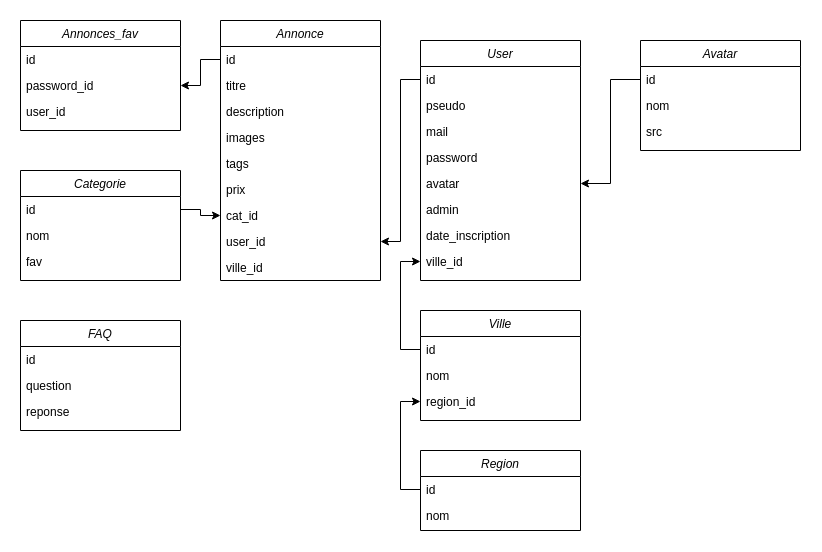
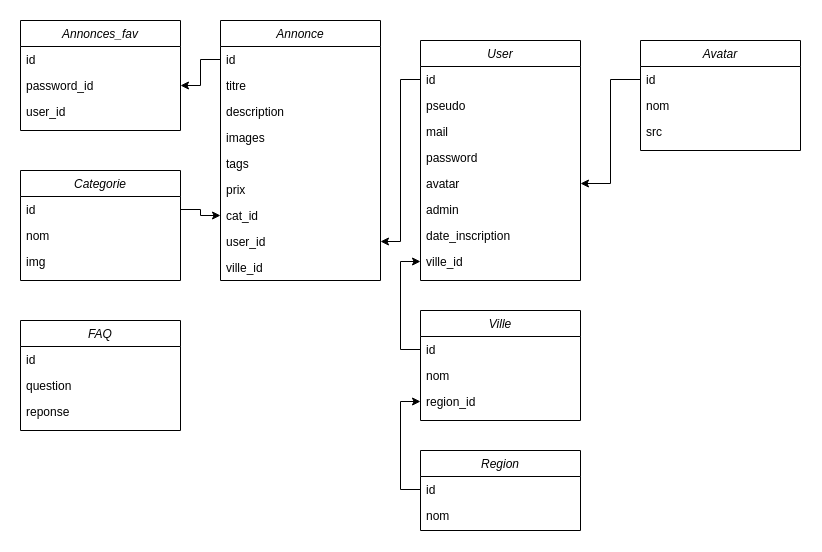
  <mxCell id="0" />
  <mxCell id="1" parent="0" />
  <mxCell id="2" value="Annonce" style="swimlane;fontStyle=2;align=center;verticalAlign=top;childLayout=stackLayout;horizontal=1;startSize=26;horizontalStack=0;resizeParent=1;resizeLast=0;collapsible=1;marginBottom=0;rounded=0;shadow=0;strokeWidth=1;" parent="1" vertex="1"><mxGeometry x="220" y="20" width="160" height="260" as="geometry"><mxRectangle x="320" y="40" width="160" height="26" as="alternateBounds" /></mxGeometry></mxCell>
  <mxCell id="3" value="id" style="text;align=left;verticalAlign=top;spacingLeft=4;spacingRight=4;overflow=hidden;rotatable=0;points=[[0,0.5],[1,0.5]];portConstraint=eastwest;" vertex="1" parent="2"><mxGeometry y="26" width="160" height="26" as="geometry" /></mxCell>
  <mxCell id="4" value="titre" style="text;align=left;verticalAlign=top;spacingLeft=4;spacingRight=4;overflow=hidden;rotatable=0;points=[[0,0.5],[1,0.5]];portConstraint=eastwest;rounded=0;shadow=0;html=0;" parent="2" vertex="1"><mxGeometry y="52" width="160" height="26" as="geometry" /></mxCell>
  <mxCell id="5" value="description" style="text;align=left;verticalAlign=top;spacingLeft=4;spacingRight=4;overflow=hidden;rotatable=0;points=[[0,0.5],[1,0.5]];portConstraint=eastwest;rounded=0;shadow=0;html=0;" parent="2" vertex="1"><mxGeometry y="78" width="160" height="26" as="geometry" /></mxCell>
  <mxCell id="6" value="images" style="text;align=left;verticalAlign=top;spacingLeft=4;spacingRight=4;overflow=hidden;rotatable=0;points=[[0,0.5],[1,0.5]];portConstraint=eastwest;rounded=0;shadow=0;html=0;" vertex="1" parent="2"><mxGeometry y="104" width="160" height="26" as="geometry" /></mxCell>
  <mxCell id="7" value="tags" style="text;align=left;verticalAlign=top;spacingLeft=4;spacingRight=4;overflow=hidden;rotatable=0;points=[[0,0.5],[1,0.5]];portConstraint=eastwest;rounded=0;shadow=0;html=0;" vertex="1" parent="2"><mxGeometry y="130" width="160" height="26" as="geometry" /></mxCell>
  <mxCell id="8" value="prix" style="text;align=left;verticalAlign=top;spacingLeft=4;spacingRight=4;overflow=hidden;rotatable=0;points=[[0,0.5],[1,0.5]];portConstraint=eastwest;rounded=0;shadow=0;html=0;" vertex="1" parent="2"><mxGeometry y="156" width="160" height="26" as="geometry" /></mxCell>
  <mxCell id="9" value="cat_id" style="text;align=left;verticalAlign=top;spacingLeft=4;spacingRight=4;overflow=hidden;rotatable=0;points=[[0,0.5],[1,0.5]];portConstraint=eastwest;" parent="2" vertex="1"><mxGeometry y="182" width="160" height="26" as="geometry" /></mxCell>
  <mxCell id="10" value="user_id" style="text;align=left;verticalAlign=top;spacingLeft=4;spacingRight=4;overflow=hidden;rotatable=0;points=[[0,0.5],[1,0.5]];portConstraint=eastwest;rounded=0;shadow=0;html=0;" vertex="1" parent="2"><mxGeometry y="208" width="160" height="26" as="geometry" /></mxCell>
  <mxCell id="11" value="ville_id" style="text;align=left;verticalAlign=top;spacingLeft=4;spacingRight=4;overflow=hidden;rotatable=0;points=[[0,0.5],[1,0.5]];portConstraint=eastwest;rounded=0;shadow=0;html=0;" vertex="1" parent="2"><mxGeometry y="234" width="160" height="26" as="geometry" /></mxCell>
  <mxCell id="12" value="Annonces_fav" style="swimlane;fontStyle=2;align=center;verticalAlign=top;childLayout=stackLayout;horizontal=1;startSize=26;horizontalStack=0;resizeParent=1;resizeLast=0;collapsible=1;marginBottom=0;rounded=0;shadow=0;strokeWidth=1;" vertex="1" parent="1"><mxGeometry x="20" y="20" width="160" height="110" as="geometry"><mxRectangle x="230" y="140" width="160" height="26" as="alternateBounds" /></mxGeometry></mxCell>
  <mxCell id="13" value="id" style="text;align=left;verticalAlign=top;spacingLeft=4;spacingRight=4;overflow=hidden;rotatable=0;points=[[0,0.5],[1,0.5]];portConstraint=eastwest;" vertex="1" parent="12"><mxGeometry y="26" width="160" height="26" as="geometry" /></mxCell>
  <mxCell id="14" value="password_id" style="text;align=left;verticalAlign=top;spacingLeft=4;spacingRight=4;overflow=hidden;rotatable=0;points=[[0,0.5],[1,0.5]];portConstraint=eastwest;rounded=0;shadow=0;html=0;" vertex="1" parent="12"><mxGeometry y="52" width="160" height="26" as="geometry" /></mxCell>
  <mxCell id="15" value="user_id" style="text;align=left;verticalAlign=top;spacingLeft=4;spacingRight=4;overflow=hidden;rotatable=0;points=[[0,0.5],[1,0.5]];portConstraint=eastwest;rounded=0;shadow=0;html=0;" vertex="1" parent="12"><mxGeometry y="78" width="160" height="26" as="geometry" /></mxCell>
  <mxCell id="16" style="edgeStyle=orthogonalEdgeStyle;rounded=0;orthogonalLoop=1;jettySize=auto;html=1;exitX=0;exitY=0.5;exitDx=0;exitDy=0;entryX=1;entryY=0.5;entryDx=0;entryDy=0;" edge="1" parent="1" source="3" target="14"><mxGeometry relative="1" as="geometry" /></mxCell>
  <mxCell id="17" value="Categorie" style="swimlane;fontStyle=2;align=center;verticalAlign=top;childLayout=stackLayout;horizontal=1;startSize=26;horizontalStack=0;resizeParent=1;resizeLast=0;collapsible=1;marginBottom=0;rounded=0;shadow=0;strokeWidth=1;" vertex="1" parent="1"><mxGeometry x="20" y="170" width="160" height="110" as="geometry"><mxRectangle x="320" y="40" width="160" height="26" as="alternateBounds" /></mxGeometry></mxCell>
  <mxCell id="18" value="id" style="text;align=left;verticalAlign=top;spacingLeft=4;spacingRight=4;overflow=hidden;rotatable=0;points=[[0,0.5],[1,0.5]];portConstraint=eastwest;" vertex="1" parent="17"><mxGeometry y="26" width="160" height="26" as="geometry" /></mxCell>
  <mxCell id="19" value="nom" style="text;align=left;verticalAlign=top;spacingLeft=4;spacingRight=4;overflow=hidden;rotatable=0;points=[[0,0.5],[1,0.5]];portConstraint=eastwest;" vertex="1" parent="17"><mxGeometry y="52" width="160" height="26" as="geometry" /></mxCell>
- <mxCell id="20" value="fav" style="text;align=left;verticalAlign=top;spacingLeft=4;spacingRight=4;overflow=hidden;rotatable=0;points=[[0,0.5],[1,0.5]];portConstraint=eastwest;rounded=0;shadow=0;html=0;" vertex="1" parent="17"><mxGeometry y="78" width="160" height="26" as="geometry" /></mxCell>
+ <mxCell id="20" value="img" style="text;align=left;verticalAlign=top;spacingLeft=4;spacingRight=4;overflow=hidden;rotatable=0;points=[[0,0.5],[1,0.5]];portConstraint=eastwest;rounded=0;shadow=0;html=0;" vertex="1" parent="17"><mxGeometry y="78" width="160" height="26" as="geometry" /></mxCell>
  <mxCell id="21" value="User" style="swimlane;fontStyle=2;align=center;verticalAlign=top;childLayout=stackLayout;horizontal=1;startSize=26;horizontalStack=0;resizeParent=1;resizeLast=0;collapsible=1;marginBottom=0;rounded=0;shadow=0;strokeWidth=1;" vertex="1" parent="1"><mxGeometry x="420" y="40" width="160" height="240" as="geometry"><mxRectangle x="520" y="60" width="160" height="26" as="alternateBounds" /></mxGeometry></mxCell>
  <mxCell id="22" value="id" style="text;align=left;verticalAlign=top;spacingLeft=4;spacingRight=4;overflow=hidden;rotatable=0;points=[[0,0.5],[1,0.5]];portConstraint=eastwest;" vertex="1" parent="21"><mxGeometry y="26" width="160" height="26" as="geometry" /></mxCell>
  <mxCell id="23" value="pseudo" style="text;align=left;verticalAlign=top;spacingLeft=4;spacingRight=4;overflow=hidden;rotatable=0;points=[[0,0.5],[1,0.5]];portConstraint=eastwest;rounded=0;shadow=0;html=0;" vertex="1" parent="21"><mxGeometry y="52" width="160" height="26" as="geometry" /></mxCell>
  <mxCell id="24" value="mail" style="text;align=left;verticalAlign=top;spacingLeft=4;spacingRight=4;overflow=hidden;rotatable=0;points=[[0,0.5],[1,0.5]];portConstraint=eastwest;rounded=0;shadow=0;html=0;" vertex="1" parent="21"><mxGeometry y="78" width="160" height="26" as="geometry" /></mxCell>
  <mxCell id="25" value="password" style="text;align=left;verticalAlign=top;spacingLeft=4;spacingRight=4;overflow=hidden;rotatable=0;points=[[0,0.5],[1,0.5]];portConstraint=eastwest;rounded=0;shadow=0;html=0;" vertex="1" parent="21"><mxGeometry y="104" width="160" height="26" as="geometry" /></mxCell>
  <mxCell id="26" value="avatar" style="text;align=left;verticalAlign=top;spacingLeft=4;spacingRight=4;overflow=hidden;rotatable=0;points=[[0,0.5],[1,0.5]];portConstraint=eastwest;rounded=0;shadow=0;html=0;" vertex="1" parent="21"><mxGeometry y="130" width="160" height="26" as="geometry" /></mxCell>
  <mxCell id="27" value="admin" style="text;align=left;verticalAlign=top;spacingLeft=4;spacingRight=4;overflow=hidden;rotatable=0;points=[[0,0.5],[1,0.5]];portConstraint=eastwest;rounded=0;shadow=0;html=0;" vertex="1" parent="21"><mxGeometry y="156" width="160" height="26" as="geometry" /></mxCell>
  <mxCell id="28" value="date_inscription" style="text;align=left;verticalAlign=top;spacingLeft=4;spacingRight=4;overflow=hidden;rotatable=0;points=[[0,0.5],[1,0.5]];portConstraint=eastwest;" vertex="1" parent="21"><mxGeometry y="182" width="160" height="26" as="geometry" /></mxCell>
  <mxCell id="29" value="ville_id" style="text;align=left;verticalAlign=top;spacingLeft=4;spacingRight=4;overflow=hidden;rotatable=0;points=[[0,0.5],[1,0.5]];portConstraint=eastwest;rounded=0;shadow=0;html=0;" vertex="1" parent="21"><mxGeometry y="208" width="160" height="26" as="geometry" /></mxCell>
  <mxCell id="30" style="edgeStyle=orthogonalEdgeStyle;rounded=0;orthogonalLoop=1;jettySize=auto;html=1;exitX=0;exitY=0.5;exitDx=0;exitDy=0;entryX=1;entryY=0.5;entryDx=0;entryDy=0;" edge="1" parent="1" source="22" target="10"><mxGeometry relative="1" as="geometry" /></mxCell>
  <mxCell id="31" style="edgeStyle=orthogonalEdgeStyle;rounded=0;orthogonalLoop=1;jettySize=auto;html=1;exitX=1;exitY=0.5;exitDx=0;exitDy=0;entryX=0;entryY=0.5;entryDx=0;entryDy=0;" edge="1" parent="1" source="18" target="9"><mxGeometry relative="1" as="geometry" /></mxCell>
  <mxCell id="32" value="Ville" style="swimlane;fontStyle=2;align=center;verticalAlign=top;childLayout=stackLayout;horizontal=1;startSize=26;horizontalStack=0;resizeParent=1;resizeLast=0;collapsible=1;marginBottom=0;rounded=0;shadow=0;strokeWidth=1;" vertex="1" parent="1"><mxGeometry x="420" y="310" width="160" height="110" as="geometry"><mxRectangle x="320" y="40" width="160" height="26" as="alternateBounds" /></mxGeometry></mxCell>
  <mxCell id="33" value="id" style="text;align=left;verticalAlign=top;spacingLeft=4;spacingRight=4;overflow=hidden;rotatable=0;points=[[0,0.5],[1,0.5]];portConstraint=eastwest;" vertex="1" parent="32"><mxGeometry y="26" width="160" height="26" as="geometry" /></mxCell>
  <mxCell id="34" value="nom" style="text;align=left;verticalAlign=top;spacingLeft=4;spacingRight=4;overflow=hidden;rotatable=0;points=[[0,0.5],[1,0.5]];portConstraint=eastwest;rounded=0;shadow=0;html=0;" vertex="1" parent="32"><mxGeometry y="52" width="160" height="26" as="geometry" /></mxCell>
  <mxCell id="35" value="region_id" style="text;align=left;verticalAlign=top;spacingLeft=4;spacingRight=4;overflow=hidden;rotatable=0;points=[[0,0.5],[1,0.5]];portConstraint=eastwest;rounded=0;shadow=0;html=0;" vertex="1" parent="32"><mxGeometry y="78" width="160" height="26" as="geometry" /></mxCell>
  <mxCell id="36" style="edgeStyle=orthogonalEdgeStyle;rounded=0;orthogonalLoop=1;jettySize=auto;html=1;exitX=0;exitY=0.5;exitDx=0;exitDy=0;entryX=0;entryY=0.5;entryDx=0;entryDy=0;" edge="1" parent="1" source="33" target="29"><mxGeometry relative="1" as="geometry" /></mxCell>
  <mxCell id="37" value="Region" style="swimlane;fontStyle=2;align=center;verticalAlign=top;childLayout=stackLayout;horizontal=1;startSize=26;horizontalStack=0;resizeParent=1;resizeLast=0;collapsible=1;marginBottom=0;rounded=0;shadow=0;strokeWidth=1;" vertex="1" parent="1"><mxGeometry x="420" y="450" width="160" height="80" as="geometry"><mxRectangle x="320" y="40" width="160" height="26" as="alternateBounds" /></mxGeometry></mxCell>
  <mxCell id="38" value="id" style="text;align=left;verticalAlign=top;spacingLeft=4;spacingRight=4;overflow=hidden;rotatable=0;points=[[0,0.5],[1,0.5]];portConstraint=eastwest;" vertex="1" parent="37"><mxGeometry y="26" width="160" height="26" as="geometry" /></mxCell>
  <mxCell id="39" value="nom" style="text;align=left;verticalAlign=top;spacingLeft=4;spacingRight=4;overflow=hidden;rotatable=0;points=[[0,0.5],[1,0.5]];portConstraint=eastwest;rounded=0;shadow=0;html=0;" vertex="1" parent="37"><mxGeometry y="52" width="160" height="26" as="geometry" /></mxCell>
  <mxCell id="40" style="edgeStyle=orthogonalEdgeStyle;rounded=0;orthogonalLoop=1;jettySize=auto;html=1;exitX=0;exitY=0.5;exitDx=0;exitDy=0;entryX=0;entryY=0.5;entryDx=0;entryDy=0;" edge="1" parent="1" source="38" target="35"><mxGeometry relative="1" as="geometry" /></mxCell>
  <mxCell id="41" value="FAQ" style="swimlane;fontStyle=2;align=center;verticalAlign=top;childLayout=stackLayout;horizontal=1;startSize=26;horizontalStack=0;resizeParent=1;resizeLast=0;collapsible=1;marginBottom=0;rounded=0;shadow=0;strokeWidth=1;" vertex="1" parent="1"><mxGeometry x="20" y="320" width="160" height="110" as="geometry"><mxRectangle x="320" y="40" width="160" height="26" as="alternateBounds" /></mxGeometry></mxCell>
  <mxCell id="42" value="id" style="text;align=left;verticalAlign=top;spacingLeft=4;spacingRight=4;overflow=hidden;rotatable=0;points=[[0,0.5],[1,0.5]];portConstraint=eastwest;" vertex="1" parent="41"><mxGeometry y="26" width="160" height="26" as="geometry" /></mxCell>
  <mxCell id="43" value="question" style="text;align=left;verticalAlign=top;spacingLeft=4;spacingRight=4;overflow=hidden;rotatable=0;points=[[0,0.5],[1,0.5]];portConstraint=eastwest;" vertex="1" parent="41"><mxGeometry y="52" width="160" height="26" as="geometry" /></mxCell>
  <mxCell id="44" value="reponse" style="text;align=left;verticalAlign=top;spacingLeft=4;spacingRight=4;overflow=hidden;rotatable=0;points=[[0,0.5],[1,0.5]];portConstraint=eastwest;rounded=0;shadow=0;html=0;" vertex="1" parent="41"><mxGeometry y="78" width="160" height="26" as="geometry" /></mxCell>
  <mxCell id="45" value="Avatar" style="swimlane;fontStyle=2;align=center;verticalAlign=top;childLayout=stackLayout;horizontal=1;startSize=26;horizontalStack=0;resizeParent=1;resizeLast=0;collapsible=1;marginBottom=0;rounded=0;shadow=0;strokeWidth=1;" vertex="1" parent="1"><mxGeometry x="640" y="40" width="160" height="110" as="geometry"><mxRectangle x="320" y="40" width="160" height="26" as="alternateBounds" /></mxGeometry></mxCell>
  <mxCell id="46" value="id" style="text;align=left;verticalAlign=top;spacingLeft=4;spacingRight=4;overflow=hidden;rotatable=0;points=[[0,0.5],[1,0.5]];portConstraint=eastwest;" vertex="1" parent="45"><mxGeometry y="26" width="160" height="26" as="geometry" /></mxCell>
  <mxCell id="47" value="nom" style="text;align=left;verticalAlign=top;spacingLeft=4;spacingRight=4;overflow=hidden;rotatable=0;points=[[0,0.5],[1,0.5]];portConstraint=eastwest;" vertex="1" parent="45"><mxGeometry y="52" width="160" height="26" as="geometry" /></mxCell>
  <mxCell id="48" value="src" style="text;align=left;verticalAlign=top;spacingLeft=4;spacingRight=4;overflow=hidden;rotatable=0;points=[[0,0.5],[1,0.5]];portConstraint=eastwest;rounded=0;shadow=0;html=0;" vertex="1" parent="45"><mxGeometry y="78" width="160" height="26" as="geometry" /></mxCell>
  <mxCell id="49" style="edgeStyle=orthogonalEdgeStyle;rounded=0;orthogonalLoop=1;jettySize=auto;html=1;exitX=0;exitY=0.5;exitDx=0;exitDy=0;entryX=1;entryY=0.5;entryDx=0;entryDy=0;" edge="1" parent="1" source="46" target="26"><mxGeometry relative="1" as="geometry" /></mxCell>
